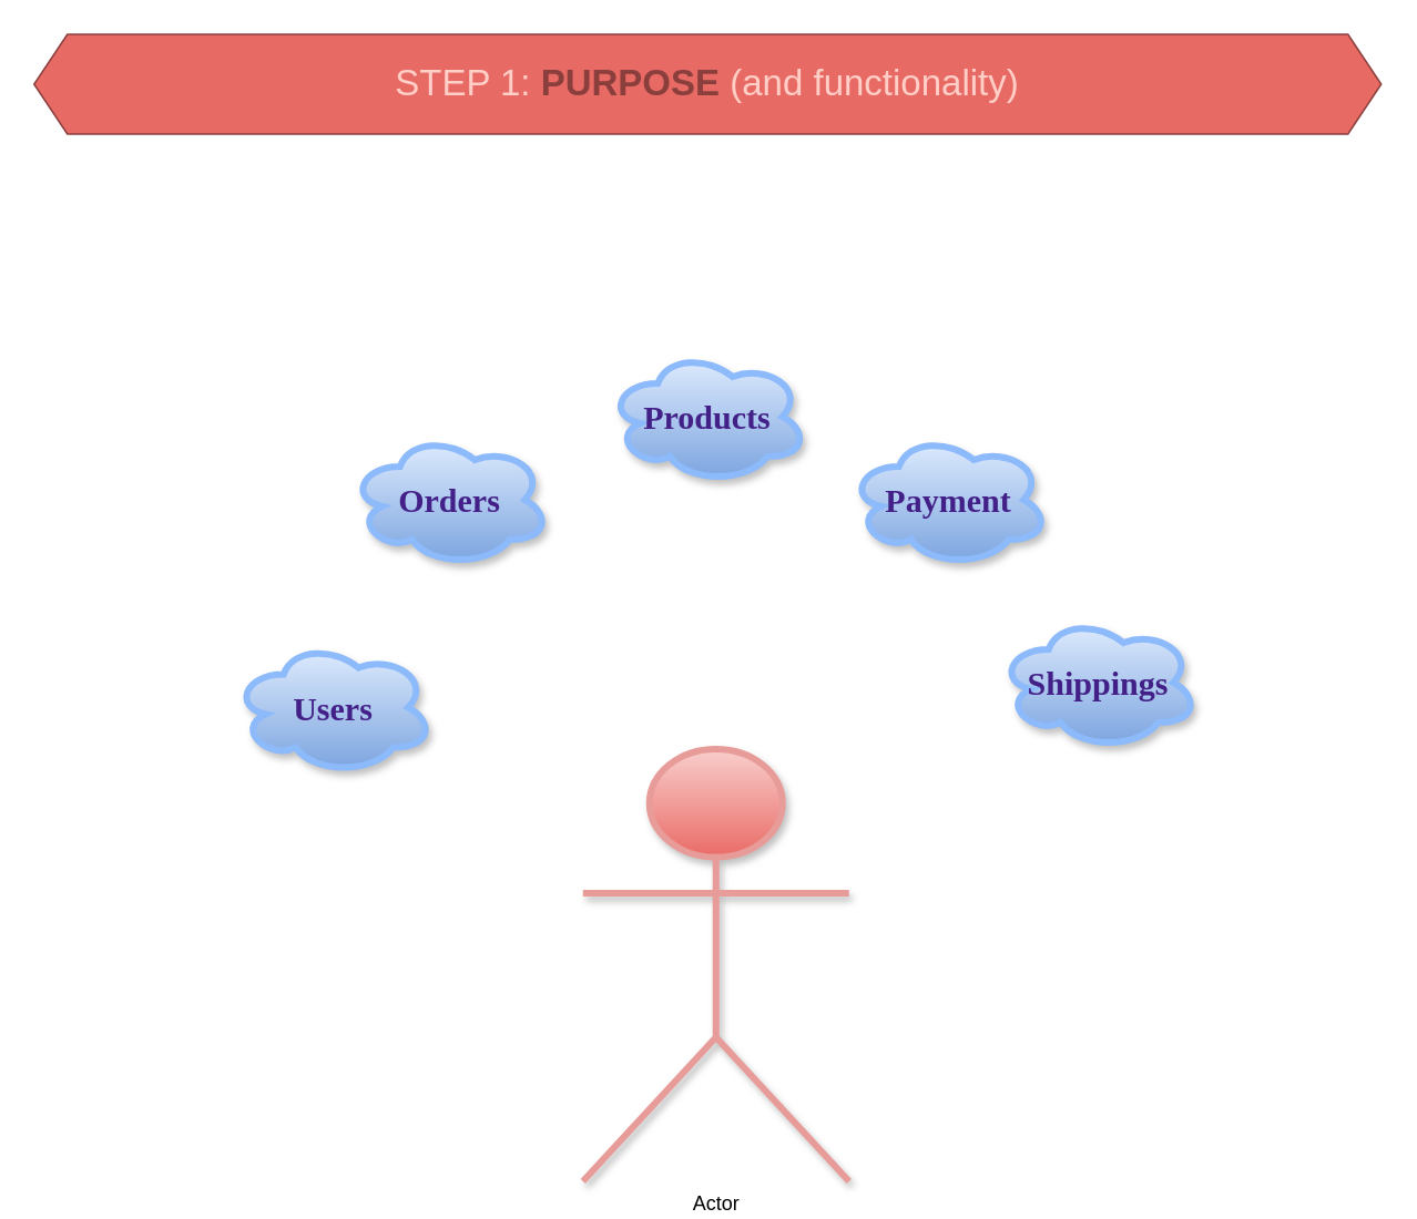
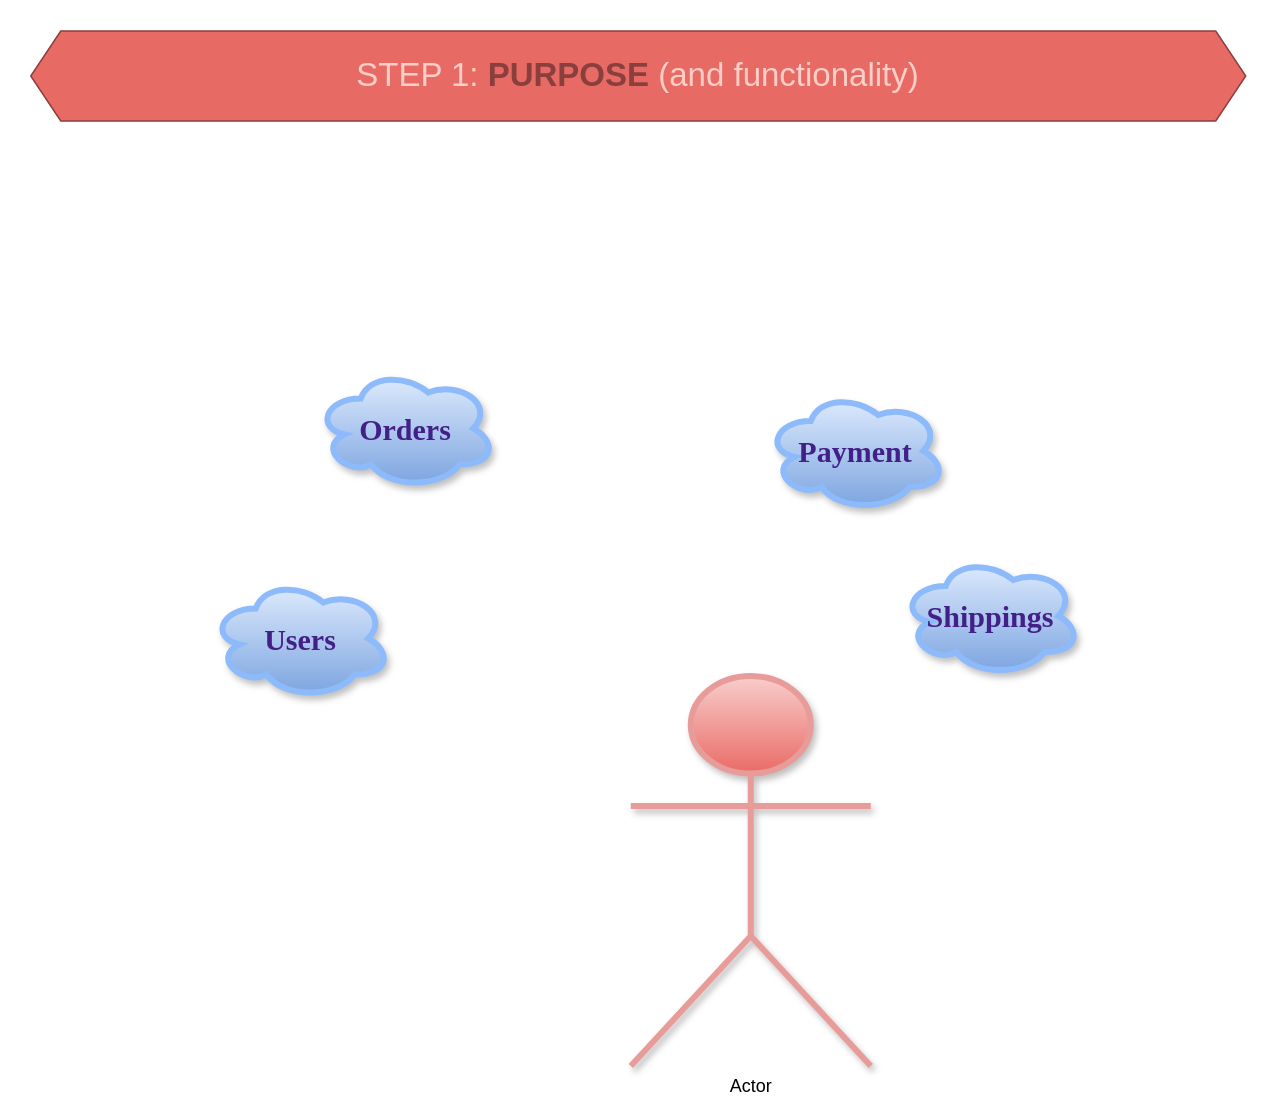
  <mxCell id="0" />
  <mxCell id="1" parent="0" />
- <mxCell id="2" value="Actor" style="shape=umlActor;verticalLabelPosition=bottom;verticalAlign=top;html=1;fillColor=#f8cecc;gradientColor=#ea6b66;strokeWidth=4;perimeterSpacing=0;sketch=0;shadow=1;strokeColor=#E89C99;" parent="1" vertex="1"><mxGeometry x="350" y="450" width="160" height="260" as="geometry" /></mxCell>
+ <mxCell id="2" value="Actor" style="shape=umlActor;verticalLabelPosition=bottom;verticalAlign=top;html=1;fillColor=#f8cecc;gradientColor=#ea6b66;strokeWidth=4;perimeterSpacing=0;sketch=0;shadow=1;strokeColor=#E89C99;" parent="1" vertex="1"><mxGeometry x="420" y="450" width="160" height="260" as="geometry" /></mxCell>
  <mxCell id="3" value="&lt;b&gt;&lt;font face=&quot;Comic Sans MS&quot; style=&quot;font-size: 20px&quot; color=&quot;#432087&quot;&gt;Users&lt;/font&gt;&lt;/b&gt;" style="ellipse;shape=cloud;whiteSpace=wrap;html=1;shadow=1;sketch=0;strokeWidth=4;gradientColor=#7ea6e0;fillColor=#dae8fc;strokeColor=#8DBAFA;" parent="1" vertex="1"><mxGeometry x="140" y="385" width="120" height="80" as="geometry" /></mxCell>
- <mxCell id="4" value="&lt;b&gt;&lt;font face=&quot;Comic Sans MS&quot; style=&quot;font-size: 20px&quot; color=&quot;#432087&quot;&gt;Orders&lt;/font&gt;&lt;/b&gt;" style="ellipse;shape=cloud;whiteSpace=wrap;html=1;shadow=1;sketch=0;strokeWidth=4;gradientColor=#7ea6e0;fillColor=#dae8fc;strokeColor=#8DBAFA;" parent="1" vertex="1"><mxGeometry x="210" y="260" width="120" height="80" as="geometry" /></mxCell>
- <mxCell id="5" value="&lt;b&gt;&lt;font face=&quot;Comic Sans MS&quot; style=&quot;font-size: 20px&quot; color=&quot;#432087&quot;&gt;Products&lt;/font&gt;&lt;/b&gt;" style="ellipse;shape=cloud;whiteSpace=wrap;html=1;shadow=1;sketch=0;strokeWidth=4;gradientColor=#7ea6e0;fillColor=#dae8fc;strokeColor=#8DBAFA;" parent="1" vertex="1"><mxGeometry x="365" y="210" width="120" height="80" as="geometry" /></mxCell>
+ <mxCell id="4" value="&lt;b&gt;&lt;font face=&quot;Comic Sans MS&quot; style=&quot;font-size: 20px&quot; color=&quot;#432087&quot;&gt;Orders&lt;/font&gt;&lt;/b&gt;" style="ellipse;shape=cloud;whiteSpace=wrap;html=1;shadow=1;sketch=0;strokeWidth=4;gradientColor=#7ea6e0;fillColor=#dae8fc;strokeColor=#8DBAFA;" parent="1" vertex="1"><mxGeometry x="210" y="245" width="120" height="80" as="geometry" /></mxCell>
  <mxCell id="6" value="&lt;b&gt;&lt;font face=&quot;Comic Sans MS&quot; style=&quot;font-size: 20px&quot; color=&quot;#432087&quot;&gt;Shippings&lt;/font&gt;&lt;/b&gt;" style="ellipse;shape=cloud;whiteSpace=wrap;html=1;shadow=1;sketch=0;strokeWidth=4;gradientColor=#7ea6e0;fillColor=#dae8fc;strokeColor=#8DBAFA;" parent="1" vertex="1"><mxGeometry x="600" y="370" width="120" height="80" as="geometry" /></mxCell>
  <mxCell id="7" value="&lt;b&gt;&lt;font face=&quot;Comic Sans MS&quot; style=&quot;font-size: 20px&quot; color=&quot;#432087&quot;&gt;Payment&lt;/font&gt;&lt;/b&gt;" style="ellipse;shape=cloud;whiteSpace=wrap;html=1;shadow=1;sketch=0;strokeWidth=4;gradientColor=#7ea6e0;fillColor=#dae8fc;strokeColor=#8DBAFA;" parent="1" vertex="1"><mxGeometry x="510" y="260" width="120" height="80" as="geometry" /></mxCell>
  <mxCell id="8" value="&lt;font style=&quot;font-size: 22px&quot;&gt;&lt;font color=&quot;#ffcec7&quot;&gt;STEP 1: &lt;/font&gt;&lt;font color=&quot;#8a3f3c&quot;&gt;&lt;b&gt;PURPOSE&lt;/b&gt;&amp;nbsp;&lt;/font&gt;&lt;font color=&quot;#ffcec7&quot;&gt;(and functionality)&lt;/font&gt;&lt;/font&gt;" style="shape=hexagon;perimeter=hexagonPerimeter2;whiteSpace=wrap;html=1;fixedSize=1;fontColor=#ffffff;fillColor=#E86A65;strokeColor=#8A3F3C;" parent="1" vertex="1"><mxGeometry y="20" width="810" height="60" as="geometry" x="20" /></mxCell>
